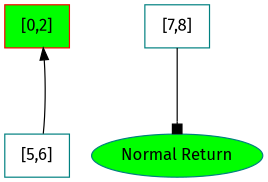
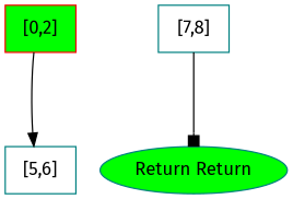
  digraph {
    dir=forward
    fontname="Fira Sans"
    ranksep=1.0
    node [color=teal fontname="Fira Sans" labelloc=l shape=box]
    edge [dir=forward fontname="Fira Sans"]
    n1 [color=red fillcolor=green label="[0,2]" style=filled]
    n2 [label="[5,6]"]
    n3 [label="[7,8]"]
-   n4 [fillcolor=green label="Normal Return" style=filled shape=""]
-   n2 -> n1 [arrowhead=normal]
+   n4 [fillcolor=green label="Return Return" style=filled shape=""]
+   n1 -> n2 [arrowhead=normal]
    n3 -> n4 [arrowhead=box]
  }
